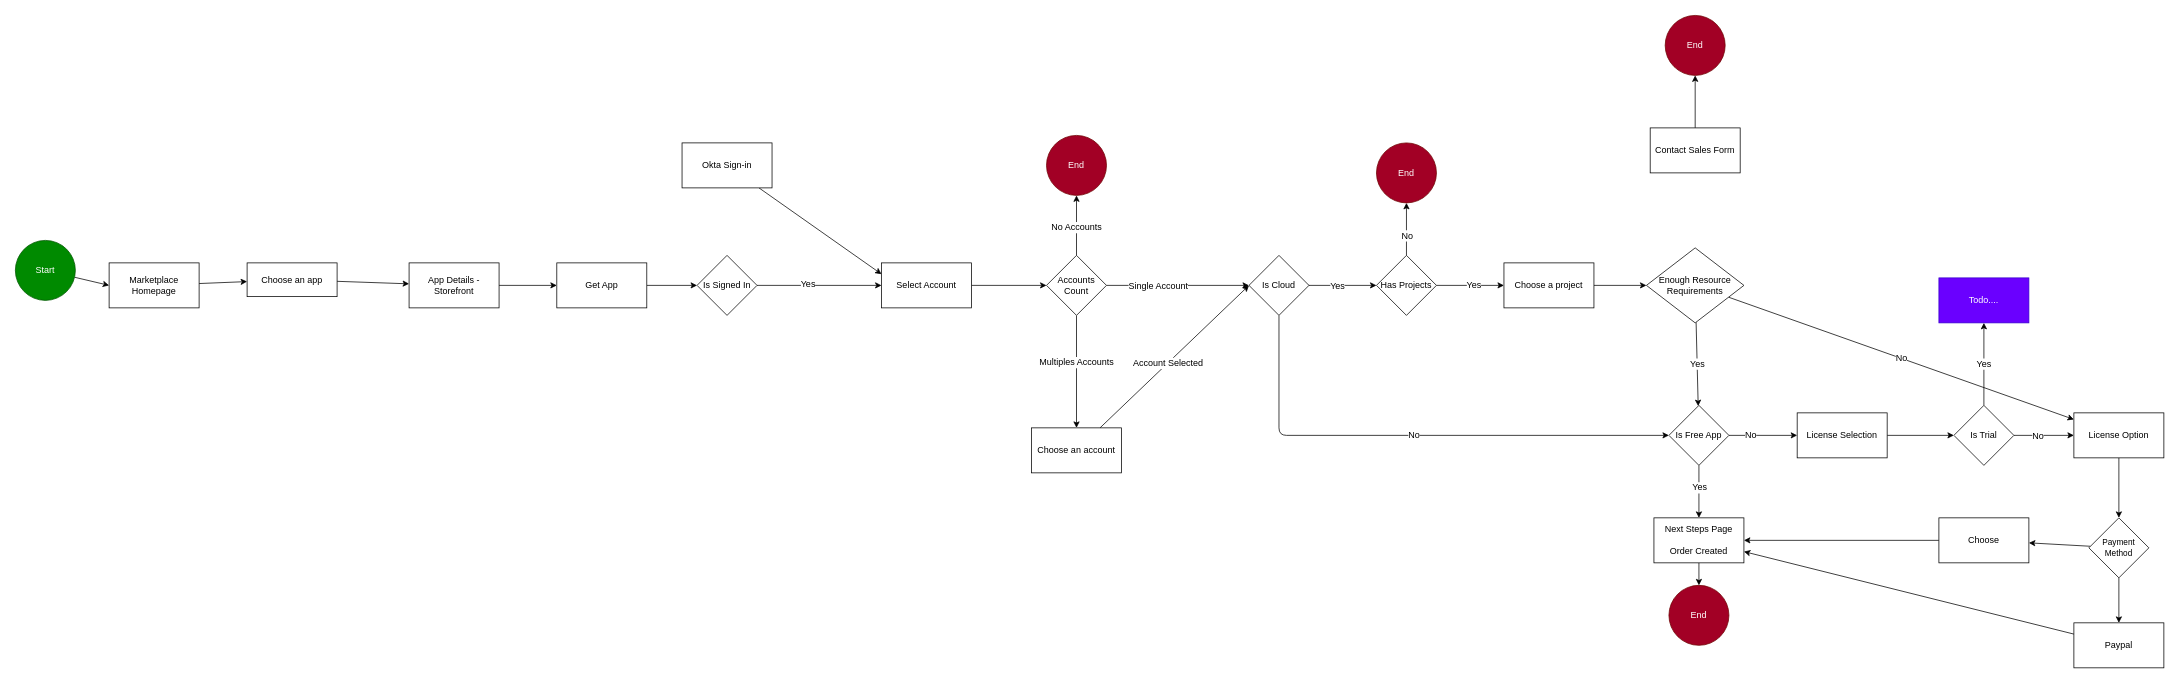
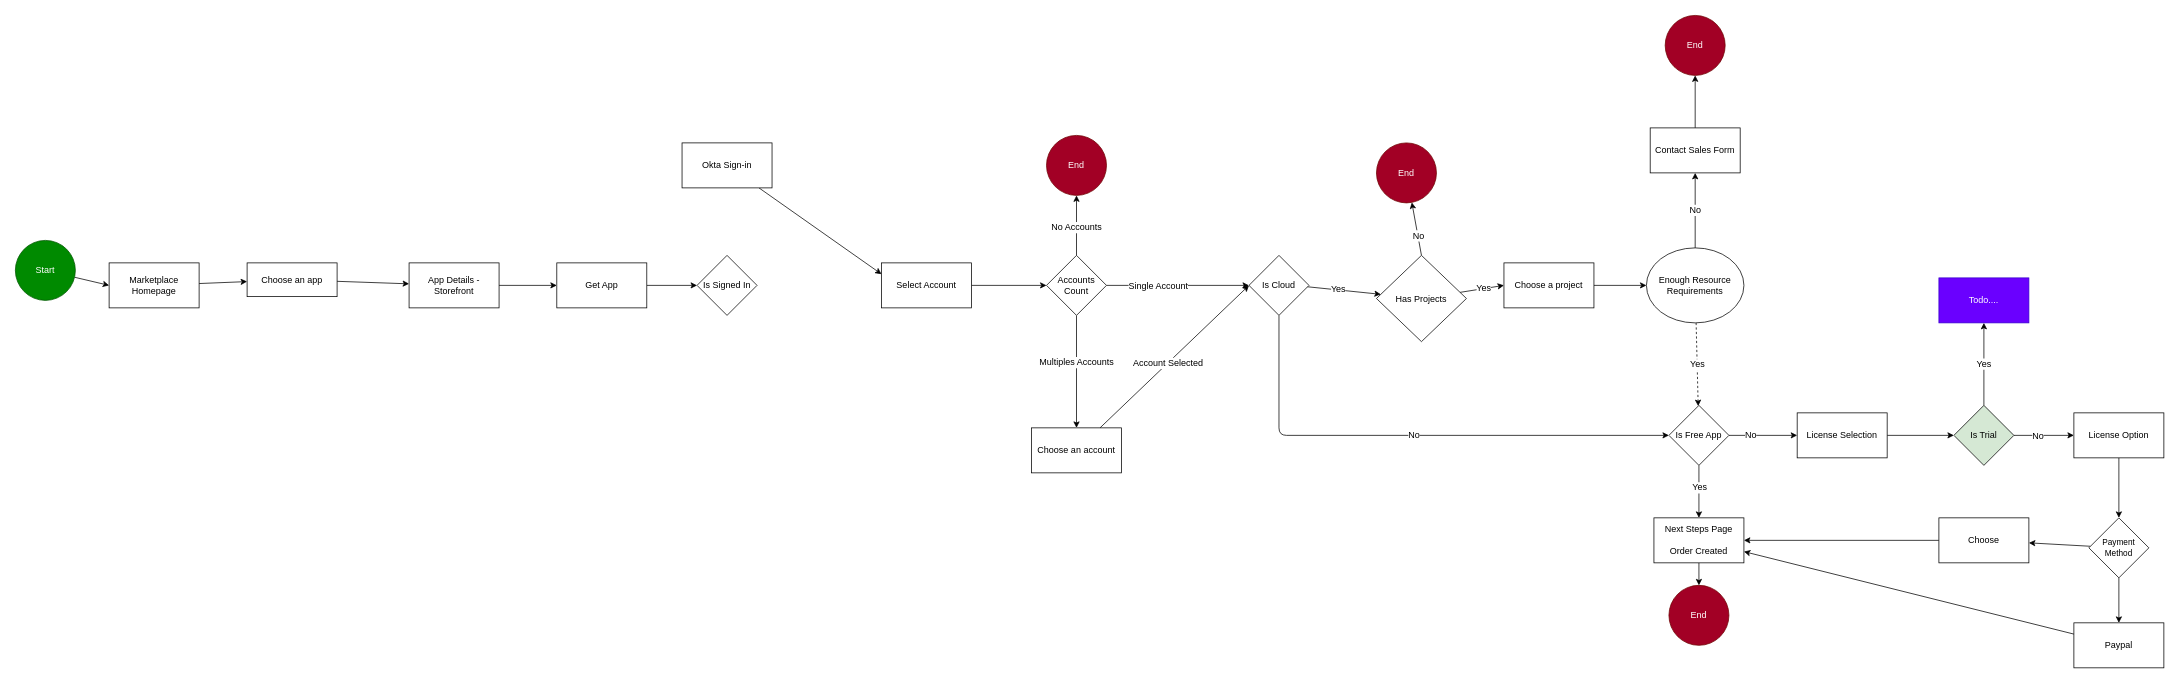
  <mxCell id="0" />
  <mxCell id="1" parent="0" />
  <mxCell id="2" style="edgeStyle=none;html=1;entryX=0;entryY=0.5;entryDx=0;entryDy=0;fontSize=12;" parent="1" source="3" target="5" edge="1"><mxGeometry relative="1" as="geometry" /></mxCell>
  <mxCell id="3" value="Start" style="ellipse;whiteSpace=wrap;html=1;fillColor=#008a00;fontColor=#ffffff;strokeColor=#005700;fontSize=12;" parent="1" vertex="1"><mxGeometry x="20" y="320" width="80" height="80" as="geometry" /></mxCell>
  <mxCell id="4" value="" style="edgeStyle=none;html=1;fontSize=12;" parent="1" source="5" target="7" edge="1"><mxGeometry relative="1" as="geometry" /></mxCell>
  <mxCell id="5" value="Marketplace Homepage" style="whiteSpace=wrap;html=1;fontSize=12;" parent="1" vertex="1"><mxGeometry x="145" y="350" width="120" height="60" as="geometry" /></mxCell>
  <mxCell id="6" value="" style="edgeStyle=none;html=1;fontSize=12;" parent="1" source="7" target="9" edge="1"><mxGeometry relative="1" as="geometry" /></mxCell>
  <mxCell id="7" value="Choose an app" style="whiteSpace=wrap;html=1;fontSize=12;" parent="1" vertex="1"><mxGeometry x="329" y="350" width="120" height="45" as="geometry" /></mxCell>
  <mxCell id="8" value="" style="edgeStyle=none;html=1;entryX=0;entryY=0.5;entryDx=0;entryDy=0;fontSize=12;" parent="1" source="9" target="11" edge="1"><mxGeometry relative="1" as="geometry"><mxPoint x="675" y="460" as="targetPoint" /></mxGeometry></mxCell>
  <mxCell id="9" value="App Details - Storefront" style="whiteSpace=wrap;html=1;fontSize=12;" parent="1" vertex="1"><mxGeometry x="545" y="350" width="120" height="60" as="geometry" /></mxCell>
  <mxCell id="10" value="" style="edgeStyle=none;html=1;fontSize=12;" parent="1" source="11" target="14" edge="1"><mxGeometry relative="1" as="geometry" /></mxCell>
  <mxCell id="11" value="Get App" style="whiteSpace=wrap;html=1;fontSize=12;" parent="1" vertex="1"><mxGeometry x="742" y="350" width="120" height="60" as="geometry" /></mxCell>
- <mxCell id="12" style="edgeStyle=none;html=1;exitX=1;exitY=0.5;exitDx=0;exitDy=0;entryX=0;entryY=0.5;entryDx=0;entryDy=0;fontSize=12;" parent="1" source="14" target="18" edge="1"><mxGeometry relative="1" as="geometry"><mxPoint x="1149" y="380" as="targetPoint" /></mxGeometry></mxCell>
- <mxCell id="13" value="Yes" style="edgeLabel;html=1;align=center;verticalAlign=middle;resizable=0;points=[];fontSize=12;" parent="12" vertex="1" connectable="0"><mxGeometry x="-0.189" y="3" relative="1" as="geometry"><mxPoint as="offset" /></mxGeometry></mxCell>
  <mxCell id="14" value="Is Signed In" style="rhombus;whiteSpace=wrap;html=1;fontSize=12;" parent="1" vertex="1"><mxGeometry x="929" y="340" width="80" height="80" as="geometry" /></mxCell>
  <mxCell id="15" style="edgeStyle=none;html=1;entryX=0;entryY=0.25;entryDx=0;entryDy=0;fontSize=12;" parent="1" source="16" target="18" edge="1"><mxGeometry relative="1" as="geometry"><mxPoint x="1165" y="364" as="targetPoint" /></mxGeometry></mxCell>
  <mxCell id="16" value="Okta Sign-in" style="whiteSpace=wrap;html=1;fontSize=12;" parent="1" vertex="1"><mxGeometry x="909" y="190" width="120" height="60" as="geometry" /></mxCell>
  <mxCell id="17" value="" style="edgeStyle=none;html=1;fontSize=12;" parent="1" source="18" target="25" edge="1"><mxGeometry relative="1" as="geometry" /></mxCell>
  <mxCell id="18" value="Select Account" style="whiteSpace=wrap;html=1;fontSize=12;" parent="1" vertex="1"><mxGeometry x="1175" y="350" width="120" height="60" as="geometry" /></mxCell>
  <mxCell id="19" value="" style="edgeStyle=none;html=1;fontSize=12;" parent="1" source="25" target="28" edge="1"><mxGeometry relative="1" as="geometry" /></mxCell>
  <mxCell id="20" value="Multiples Accounts" style="edgeLabel;html=1;align=center;verticalAlign=middle;resizable=0;points=[];fontSize=12;" parent="19" vertex="1" connectable="0"><mxGeometry x="-0.178" y="-1" relative="1" as="geometry"><mxPoint as="offset" /></mxGeometry></mxCell>
  <mxCell id="21" value="" style="edgeStyle=none;html=1;fontSize=12;" parent="1" source="25" target="29" edge="1"><mxGeometry relative="1" as="geometry" /></mxCell>
  <mxCell id="22" value="No Accounts" style="edgeLabel;html=1;align=center;verticalAlign=middle;resizable=0;points=[];fontSize=12;" parent="21" vertex="1" connectable="0"><mxGeometry x="-0.053" y="1" relative="1" as="geometry"><mxPoint as="offset" /></mxGeometry></mxCell>
  <mxCell id="23" value="" style="edgeStyle=none;html=1;entryX=0;entryY=0.5;entryDx=0;entryDy=0;fontSize=12;" parent="1" source="25" target="35" edge="1"><mxGeometry relative="1" as="geometry"><mxPoint x="1635" y="380" as="targetPoint" /></mxGeometry></mxCell>
  <mxCell id="24" value="Single Account" style="edgeLabel;html=1;align=center;verticalAlign=middle;resizable=0;points=[];fontSize=12;" parent="23" vertex="1" connectable="0"><mxGeometry x="-0.283" relative="1" as="geometry"><mxPoint as="offset" /></mxGeometry></mxCell>
  <mxCell id="25" value="Accounts Count" style="rhombus;whiteSpace=wrap;html=1;fontSize=12;" parent="1" vertex="1"><mxGeometry x="1395" y="340" width="80" height="80" as="geometry" /></mxCell>
  <mxCell id="26" style="edgeStyle=none;html=1;entryX=0;entryY=0.5;entryDx=0;entryDy=0;fontSize=12;" parent="1" source="28" target="35" edge="1"><mxGeometry relative="1" as="geometry"><mxPoint x="1635" y="410" as="targetPoint" /></mxGeometry></mxCell>
  <mxCell id="27" value="Account Selected" style="edgeLabel;html=1;align=center;verticalAlign=middle;resizable=0;points=[];fontSize=12;" parent="26" vertex="1" connectable="0"><mxGeometry x="-0.087" relative="1" as="geometry"><mxPoint as="offset" /></mxGeometry></mxCell>
  <mxCell id="28" value="Choose an account" style="whiteSpace=wrap;html=1;fontSize=12;" parent="1" vertex="1"><mxGeometry x="1375" y="570" width="120" height="60" as="geometry" /></mxCell>
  <mxCell id="29" value="End" style="ellipse;whiteSpace=wrap;html=1;fillColor=#a20025;fontColor=#ffffff;strokeColor=#6F0000;fontSize=12;" parent="1" vertex="1"><mxGeometry x="1395" y="180" width="80" height="80" as="geometry" /></mxCell>
  <mxCell id="30" value="" style="edgeStyle=none;html=1;fontFamily=Helvetica;fontSize=12;fontColor=default;" parent="1" target="38" edge="1"><mxGeometry relative="1" as="geometry"><mxPoint x="1725" y="380" as="sourcePoint" /><mxPoint x="1805" y="380" as="targetPoint" /></mxGeometry></mxCell>
  <mxCell id="31" value="Yes" style="edgeLabel;html=1;align=center;verticalAlign=middle;resizable=0;points=[];fontSize=12;fontFamily=Helvetica;fontColor=default;" parent="30" vertex="1" connectable="0"><mxGeometry x="-0.273" y="-2" relative="1" as="geometry"><mxPoint x="17" y="-2" as="offset" /></mxGeometry></mxCell>
  <mxCell id="32" value="" style="edgeStyle=none;html=1;fontFamily=Helvetica;fontSize=12;fontColor=default;exitX=0.5;exitY=0;exitDx=0;exitDy=0;" parent="1" source="38" target="39" edge="1"><mxGeometry relative="1" as="geometry" /></mxCell>
  <mxCell id="33" value="No" style="edgeLabel;html=1;align=center;verticalAlign=middle;resizable=0;points=[];fontSize=12;fontFamily=Helvetica;fontColor=default;" parent="32" vertex="1" connectable="0"><mxGeometry x="-0.241" relative="1" as="geometry"><mxPoint as="offset" /></mxGeometry></mxCell>
  <mxCell id="34" value="No" style="edgeStyle=none;html=1;entryX=0;entryY=0.5;entryDx=0;entryDy=0;fontFamily=Helvetica;fontSize=12;fontColor=default;" parent="1" source="35" target="52" edge="1"><mxGeometry relative="1" as="geometry"><Array as="points"><mxPoint x="1705" y="580" /></Array></mxGeometry></mxCell>
  <mxCell id="35" value="Is Cloud" style="rhombus;whiteSpace=wrap;html=1;strokeColor=default;fontFamily=Helvetica;fontSize=12;fontColor=default;fillColor=default;" parent="1" vertex="1"><mxGeometry x="1665" y="340" width="80" height="80" as="geometry" /></mxCell>
  <mxCell id="36" value="" style="edgeStyle=none;html=1;fontFamily=Helvetica;fontSize=12;fontColor=default;entryX=0;entryY=0.5;entryDx=0;entryDy=0;" parent="1" source="38" target="41" edge="1"><mxGeometry relative="1" as="geometry"><mxPoint x="1965" y="380" as="targetPoint" /></mxGeometry></mxCell>
  <mxCell id="37" value="Yes" style="edgeLabel;html=1;align=center;verticalAlign=middle;resizable=0;points=[];fontSize=12;fontFamily=Helvetica;fontColor=default;" parent="36" vertex="1" connectable="0"><mxGeometry x="0.091" y="1" relative="1" as="geometry"><mxPoint as="offset" /></mxGeometry></mxCell>
- <mxCell id="38" value="Has Projects" style="rhombus;whiteSpace=wrap;html=1;strokeColor=default;fontFamily=Helvetica;fontSize=12;fontColor=default;fillColor=default;" parent="1" vertex="1"><mxGeometry x="1835" y="340" width="80" height="80" as="geometry" /></mxCell>
+ <mxCell id="38" value="Has Projects" style="rhombus;whiteSpace=wrap;html=1;strokeColor=default;fontFamily=Helvetica;fontSize=12;fontColor=default;fillColor=default;" parent="1" vertex="1"><mxGeometry x="1835" y="340" width="120" height="115" as="geometry" /></mxCell>
  <mxCell id="39" value="End" style="ellipse;whiteSpace=wrap;html=1;fillColor=#a20025;fontColor=#ffffff;strokeColor=#6F0000;fontSize=12;" parent="1" vertex="1"><mxGeometry x="1835" y="190" width="80" height="80" as="geometry" /></mxCell>
  <mxCell id="40" value="" style="edgeStyle=none;html=1;fontFamily=Helvetica;fontSize=12;fontColor=default;" parent="1" source="41" target="44" edge="1"><mxGeometry relative="1" as="geometry" /></mxCell>
  <mxCell id="41" value="Choose a project" style="whiteSpace=wrap;html=1;strokeColor=default;fontFamily=Helvetica;fontSize=12;fontColor=default;fillColor=default;" parent="1" vertex="1"><mxGeometry x="2005" y="350" width="120" height="60" as="geometry" /></mxCell>
- <mxCell id="42" value="No" style="edgeStyle=none;html=1;fontFamily=Helvetica;fontSize=12;fontColor=default;" parent="1" source="44" target="64" edge="1"><mxGeometry relative="1" as="geometry" /></mxCell>
- <mxCell id="43" value="Yes" style="edgeStyle=none;html=1;fontFamily=Helvetica;fontSize=12;fontColor=default;" parent="1" source="44" target="52" edge="1"><mxGeometry relative="1" as="geometry"><mxPoint x="2410" y="380" as="targetPoint" /></mxGeometry></mxCell>
- <mxCell id="44" value="&lt;font style=&quot;font-size: 12px;&quot;&gt;Enough Resource Requirements&lt;/font&gt;" style="rhombus;whiteSpace=wrap;html=1;fontSize=12;" parent="1" vertex="1"><mxGeometry x="2195" y="330" width="130" height="100" as="geometry" /></mxCell>
+ <mxCell id="42" value="No" style="edgeStyle=none;html=1;fontFamily=Helvetica;fontSize=12;fontColor=default;" parent="1" source="44" target="46" edge="1"><mxGeometry relative="1" as="geometry" /></mxCell>
+ <mxCell id="43" value="Yes" style="edgeStyle=none;html=1;fontFamily=Helvetica;fontSize=12;fontColor=default;dashed=1;" parent="1" source="44" target="52" edge="1"><mxGeometry relative="1" as="geometry"><mxPoint x="2410" y="380" as="targetPoint" /></mxGeometry></mxCell>
+ <mxCell id="44" value="&lt;font style=&quot;font-size: 12px;&quot;&gt;Enough Resource Requirements&lt;/font&gt;" style="ellipse;whiteSpace=wrap;html=1;fontSize=12;" parent="1" vertex="1"><mxGeometry x="2195" y="330" width="130" height="100" as="geometry" /></mxCell>
  <mxCell id="45" value="" style="edgeStyle=none;html=1;fontFamily=Helvetica;fontSize=12;fontColor=default;" parent="1" source="46" target="47" edge="1"><mxGeometry relative="1" as="geometry" /></mxCell>
  <mxCell id="46" value="Contact Sales Form" style="whiteSpace=wrap;html=1;fontSize=12;" parent="1" vertex="1"><mxGeometry x="2200" y="170" width="120" height="60" as="geometry" /></mxCell>
  <mxCell id="47" value="End" style="ellipse;whiteSpace=wrap;html=1;fillColor=#a20025;fontColor=#ffffff;strokeColor=#6F0000;fontSize=12;" parent="1" vertex="1"><mxGeometry x="2220" y="20" width="80" height="80" as="geometry" /></mxCell>
  <mxCell id="48" value="" style="edgeStyle=none;html=1;fontFamily=Helvetica;fontSize=12;fontColor=default;entryX=0.5;entryY=0;entryDx=0;entryDy=0;" parent="1" source="52" target="55" edge="1"><mxGeometry relative="1" as="geometry"><mxPoint x="2555" y="380" as="targetPoint" /></mxGeometry></mxCell>
  <mxCell id="49" value="Yes" style="edgeLabel;html=1;align=center;verticalAlign=middle;resizable=0;points=[];fontSize=12;fontFamily=Helvetica;fontColor=default;" parent="48" vertex="1" connectable="0"><mxGeometry x="-0.169" relative="1" as="geometry"><mxPoint as="offset" /></mxGeometry></mxCell>
  <mxCell id="50" value="" style="edgeStyle=none;html=1;fontFamily=Helvetica;fontSize=12;fontColor=default;" parent="1" source="52" target="57" edge="1"><mxGeometry relative="1" as="geometry" /></mxCell>
  <mxCell id="51" value="No" style="edgeLabel;html=1;align=center;verticalAlign=middle;resizable=0;points=[];fontSize=12;fontFamily=Helvetica;fontColor=default;" parent="50" vertex="1" connectable="0"><mxGeometry x="-0.379" y="1" relative="1" as="geometry"><mxPoint as="offset" /></mxGeometry></mxCell>
  <mxCell id="52" value="Is Free App" style="rhombus;whiteSpace=wrap;html=1;strokeColor=default;fontFamily=Helvetica;fontSize=12;fontColor=default;fillColor=default;" parent="1" vertex="1"><mxGeometry x="2225" y="540" width="80" height="80" as="geometry" /></mxCell>
  <mxCell id="53" value="End" style="ellipse;whiteSpace=wrap;html=1;strokeColor=#6F0000;fontFamily=Helvetica;fontSize=12;fontColor=#ffffff;fillColor=#a20025;" parent="1" vertex="1"><mxGeometry x="2225" y="780" width="80" height="80" as="geometry" /></mxCell>
  <mxCell id="54" value="" style="edgeStyle=none;html=1;fontFamily=Helvetica;fontSize=12;fontColor=default;" parent="1" source="55" target="53" edge="1"><mxGeometry relative="1" as="geometry" /></mxCell>
  <mxCell id="55" value="Next Steps Page&lt;br style=&quot;font-size: 12px;&quot;&gt;&lt;br style=&quot;font-size: 12px;&quot;&gt;Order Created" style="whiteSpace=wrap;html=1;strokeColor=default;fontFamily=Helvetica;fontSize=12;fontColor=default;fillColor=default;" parent="1" vertex="1"><mxGeometry x="2205" y="690" width="120" height="60" as="geometry" /></mxCell>
  <mxCell id="56" value="" style="edgeStyle=none;html=1;fontFamily=Helvetica;fontSize=12;fontColor=default;" parent="1" source="57" target="61" edge="1"><mxGeometry relative="1" as="geometry" /></mxCell>
  <mxCell id="57" value="License Selection" style="whiteSpace=wrap;html=1;fontSize=12;" parent="1" vertex="1"><mxGeometry x="2396" y="550" width="120" height="60" as="geometry" /></mxCell>
  <mxCell id="58" value="Yes" style="edgeStyle=none;html=1;fontFamily=Helvetica;fontSize=12;fontColor=default;" parent="1" source="61" target="62" edge="1"><mxGeometry relative="1" as="geometry" /></mxCell>
  <mxCell id="59" value="" style="edgeStyle=none;html=1;fontFamily=Helvetica;fontSize=12;fontColor=default;" parent="1" source="61" target="64" edge="1"><mxGeometry relative="1" as="geometry" /></mxCell>
  <mxCell id="60" value="No" style="edgeLabel;html=1;align=center;verticalAlign=middle;resizable=0;points=[];fontSize=12;fontFamily=Helvetica;fontColor=default;" parent="59" vertex="1" connectable="0"><mxGeometry x="-0.219" relative="1" as="geometry"><mxPoint as="offset" /></mxGeometry></mxCell>
- <mxCell id="61" value="Is Trial" style="rhombus;whiteSpace=wrap;html=1;fontSize=12;" parent="1" vertex="1"><mxGeometry x="2605" y="540" width="80" height="80" as="geometry" /></mxCell>
+ <mxCell id="61" value="Is Trial" style="rhombus;whiteSpace=wrap;html=1;fontSize=12;fillColor=#d5e8d4;" parent="1" vertex="1"><mxGeometry x="2605" y="540" width="80" height="80" as="geometry" /></mxCell>
  <mxCell id="62" value="Todo...." style="whiteSpace=wrap;html=1;fontSize=12;strokeColor=#3700CC;fontFamily=Helvetica;fontColor=#ffffff;fillColor=#6a00ff;" parent="1" vertex="1"><mxGeometry x="2585" y="370" width="120" height="60" as="geometry" /></mxCell>
  <mxCell id="63" value="" style="edgeStyle=none;html=1;fontFamily=Helvetica;fontSize=12;fontColor=default;entryX=0.5;entryY=0;entryDx=0;entryDy=0;" parent="1" source="64" target="67" edge="1"><mxGeometry relative="1" as="geometry"><mxPoint x="2965" y="580" as="targetPoint" /></mxGeometry></mxCell>
  <mxCell id="64" value="License Option" style="whiteSpace=wrap;html=1;fontSize=12;" parent="1" vertex="1"><mxGeometry x="2765" y="550" width="120" height="60" as="geometry" /></mxCell>
  <mxCell id="65" value="" style="edgeStyle=none;html=1;fontFamily=Helvetica;fontSize=12;fontColor=default;" parent="1" source="67" target="69" edge="1"><mxGeometry relative="1" as="geometry" /></mxCell>
  <mxCell id="66" value="" style="edgeStyle=none;html=1;fontFamily=Helvetica;fontSize=12;fontColor=default;" parent="1" source="67" target="71" edge="1"><mxGeometry relative="1" as="geometry" /></mxCell>
  <mxCell id="67" value="Payment Method" style="rhombus;whiteSpace=wrap;html=1;strokeColor=default;fontFamily=Helvetica;fontSize=11;fontColor=default;fillColor=default;" parent="1" vertex="1"><mxGeometry x="2785" y="690" width="80" height="80" as="geometry" /></mxCell>
  <mxCell id="68" style="edgeStyle=none;html=1;fontFamily=Helvetica;fontSize=12;fontColor=default;" parent="1" source="69" target="55" edge="1"><mxGeometry relative="1" as="geometry" /></mxCell>
  <mxCell id="69" value="Choose" style="whiteSpace=wrap;html=1;" parent="1" vertex="1"><mxGeometry x="2585" y="690" width="120" height="60" as="geometry" /></mxCell>
  <mxCell id="70" style="edgeStyle=none;html=1;fontFamily=Helvetica;fontSize=12;fontColor=default;" parent="1" source="71" target="55" edge="1"><mxGeometry relative="1" as="geometry"><mxPoint x="2575" y="830" as="targetPoint" /></mxGeometry></mxCell>
  <mxCell id="71" value="Paypal" style="whiteSpace=wrap;html=1;" parent="1" vertex="1"><mxGeometry x="2765" y="830" width="120" height="60" as="geometry" /></mxCell>
